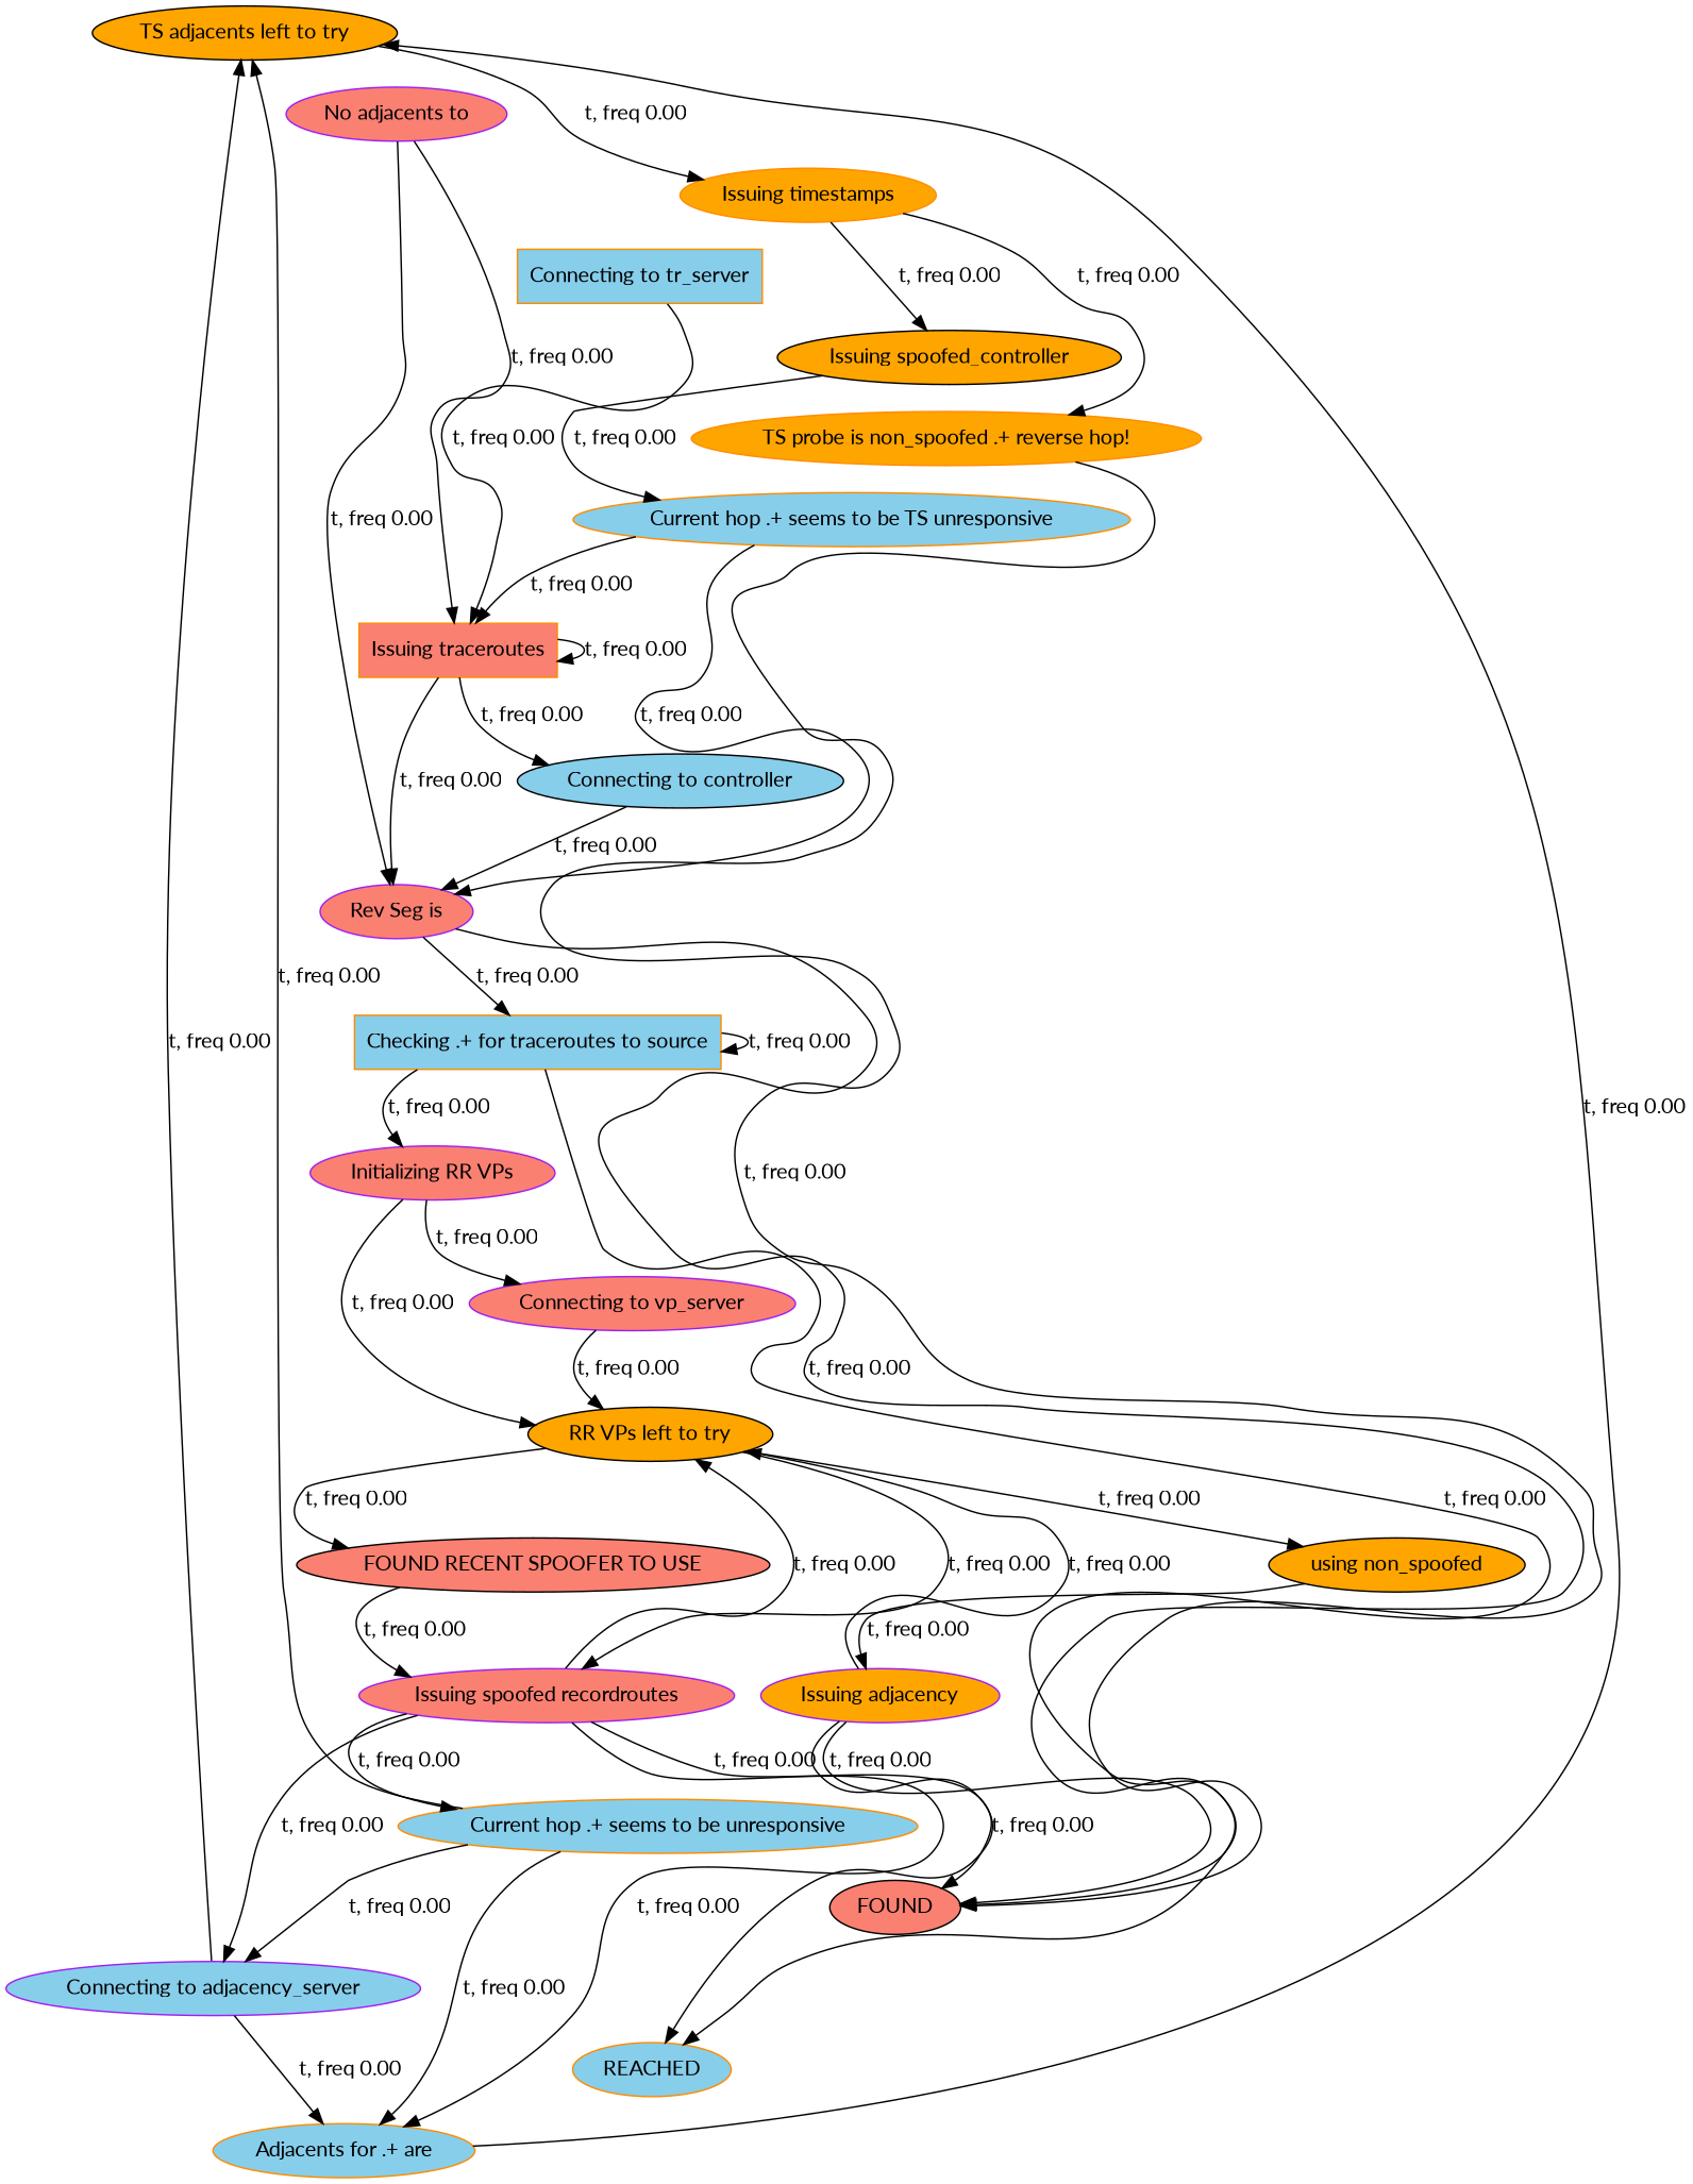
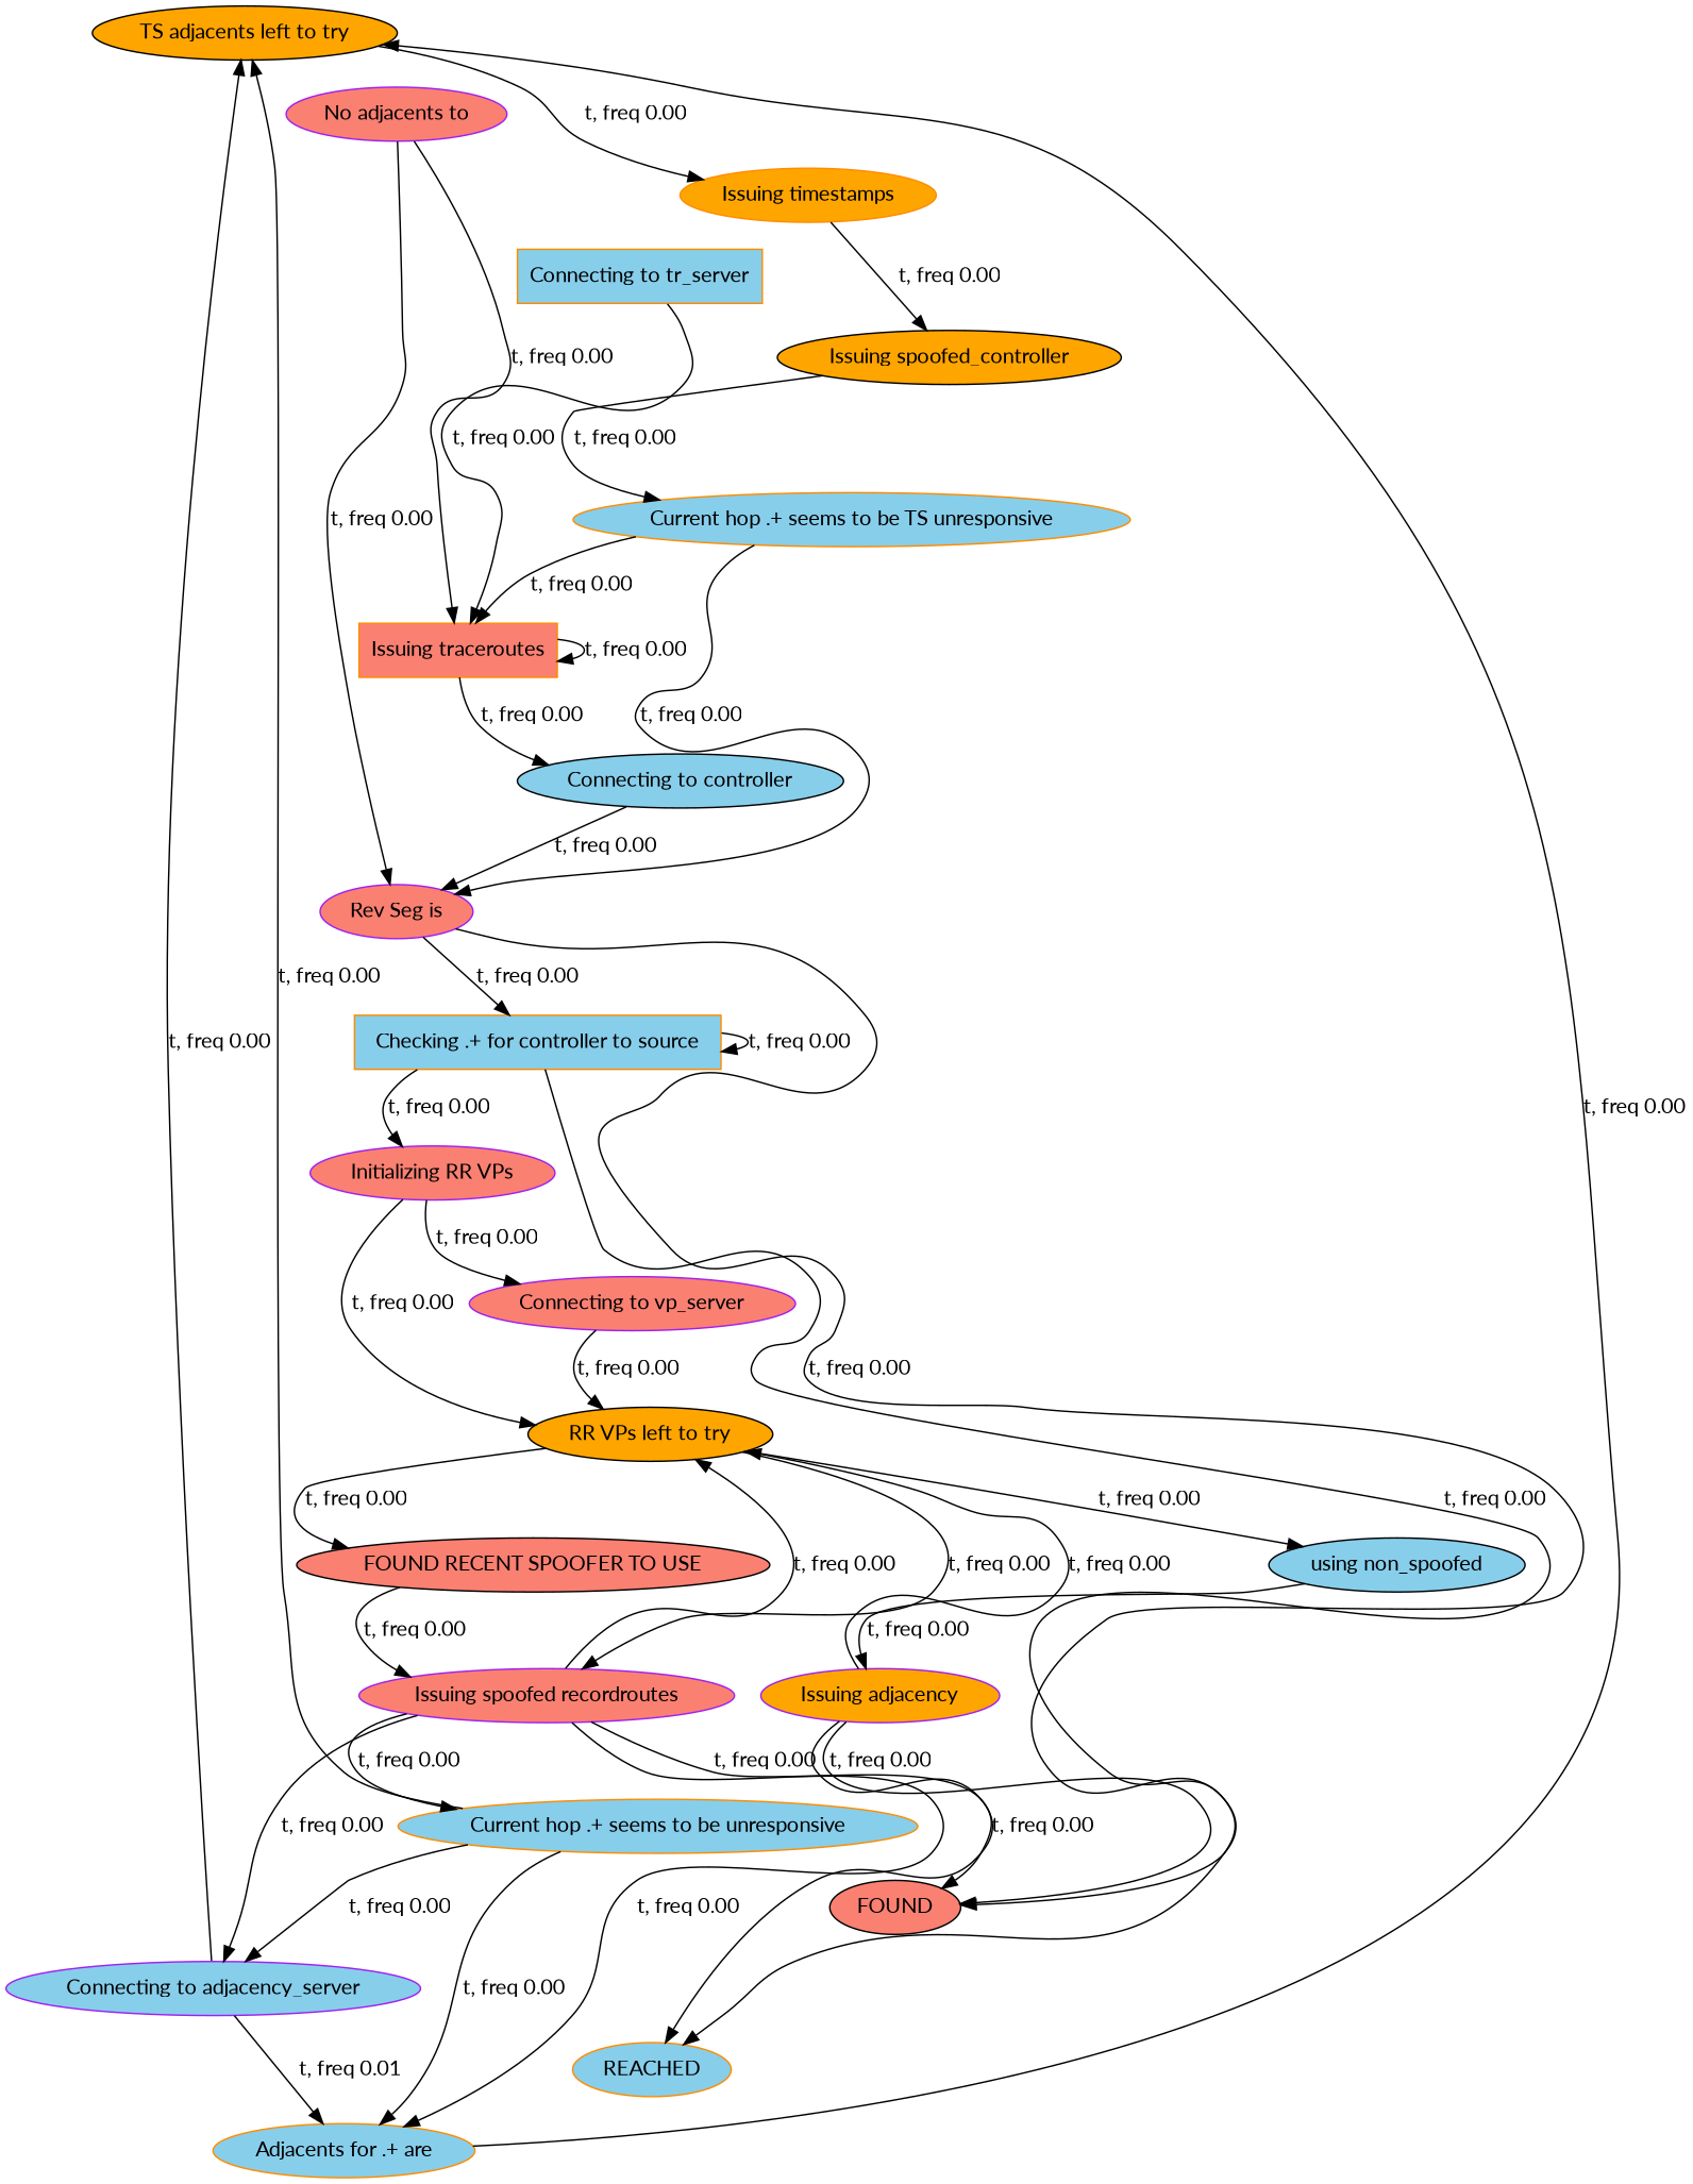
  digraph {
    fontname=Lato
    node [color=darkorange fillcolor=skyblue fontname=Lato style=filled]
    edge [fontname=Lato weight=0.0]
    n1 [color=black fillcolor=orange label="TS adjacents left to try"]
    n2 [fillcolor=orange label="Issuing timestamps"]
    n3 [color=purple fillcolor=salmon label="No adjacents to"]
    n4 [fillcolor=salmon label="Issuing traceroutes" shape=box]
    n5 [color=purple fillcolor=salmon label="Rev Seg is"]
    n6 [color=black fillcolor=orange label="Issuing spoofed_controller"]
-   n7 [fillcolor=orange label="TS probe is non_spoofed .+ reverse hop!"]
    n8 [color=black label="Connecting to controller"]
    n9 [color=black fillcolor=salmon label=FOUND]
-   n10 [label="Checking .+ for traceroutes to source" shape=box]
+   n10 [label="Checking .+ for controller to source" shape=box]
    n11 [label="Current hop .+ seems to be TS unresponsive"]
    n12 [color=purple fillcolor=salmon label="Connecting to vp_server"]
    n13 [color=black fillcolor=orange label="RR VPs left to try"]
    n14 [color=black fillcolor=salmon label="FOUND RECENT SPOOFER TO USE"]
    n15 [color=purple fillcolor=salmon label="Issuing spoofed recordroutes"]
-   n16 [color=black fillcolor=orange label="using non_spoofed"]
+   n16 [color=black label="using non_spoofed"]
    n17 [color=purple label="Connecting to adjacency_server"]
    n18 [label="Adjacents for .+ are"]
    n19 [label="Current hop .+ seems to be unresponsive"]
    n20 [color=purple fillcolor=orange label="Issuing adjacency"]
    n21 [label="Connecting to tr_server" shape=box]
    n22 [label=REACHED]
    n23 [color=purple fillcolor=salmon label="Initializing RR VPs"]
    n1 -> n2 [label="t, freq 0.00"]
    n2 -> n6 [label="t, freq 0.00"]
-   n2 -> n7 [label="t, freq 0.00"]
    n3 -> n4 [label="t, freq 0.00"]
    n3 -> n5 [label="t, freq 0.00"]
    n4 -> n4 [label="t, freq 0.00"]
-   n4 -> n5 [label="t, freq 0.00"]
    n4 -> n8 [label="t, freq 0.00"]
    n5 -> n9 [label="t, freq 0.00"]
    n5 -> n10 [label="t, freq 0.00"]
    n6 -> n11 [label="t, freq 0.00"]
-   n7 -> n9 [label="t, freq 0.00"]
    n8 -> n5 [label="t, freq 0.00"]
    n10 -> n10 [label="t, freq 0.00"]
    n10 -> n22 [label="t, freq 0.00"]
    n10 -> n23 [label="t, freq 0.00"]
    n11 -> n4 [label="t, freq 0.00"]
    n11 -> n5 [label="t, freq 0.00"]
    n12 -> n13 [label="t, freq 0.00"]
    n13 -> n14 [label="t, freq 0.00"]
    n13 -> n15 [label="t, freq 0.00"]
    n13 -> n16 [label="t, freq 0.00"]
    n14 -> n15 [label="t, freq 0.00"]
    n15 -> n9 [label="t, freq 0.00"]
    n15 -> n13 [label="t, freq 0.00"]
    n15 -> n17 [label="t, freq 0.00"]
    n15 -> n18 [label="t, freq 0.00"]
    n15 -> n19 [label="t, freq 0.00"]
    n16 -> n20 [label="t, freq 0.00"]
    n17 -> n1 [label="t, freq 0.00"]
-   n17 -> n18 [label="t, freq 0.00"]
+   n17 -> n18 [label="t, freq 0.01"]
    n18 -> n1 [label="t, freq 0.00"]
    n19 -> n1 [label="t, freq 0.00"]
    n19 -> n17 [label="t, freq 0.00"]
    n19 -> n18 [label="t, freq 0.00"]
    n20 -> n9 [label="t, freq 0.00"]
    n20 -> n13 [label="t, freq 0.00"]
    n20 -> n22 [label="t, freq 0.00"]
    n21 -> n4 [label="t, freq 0.00"]
    n23 -> n12 [label="t, freq 0.00"]
    n23 -> n13 [label="t, freq 0.00"]
  }
